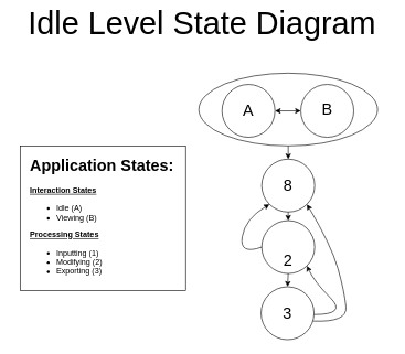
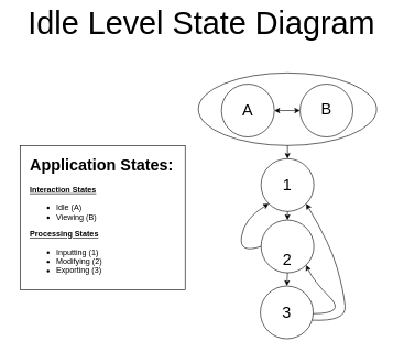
  <mxCell id="0" />
  <mxCell id="1" parent="0" />
  <mxCell id="2" value="" style="ellipse;whiteSpace=wrap;html=1;" vertex="1" parent="1"><mxGeometry x="300" y="110" width="270" height="110" as="geometry" /></mxCell>
  <mxCell id="3" value="" style="rounded=0;whiteSpace=wrap;html=1;" vertex="1" parent="1"><mxGeometry x="30" y="220" width="250" height="219" as="geometry" /></mxCell>
  <mxCell id="4" value="&lt;h1&gt;Application States:&lt;/h1&gt;&lt;p&gt;&lt;b&gt;&lt;u&gt;&lt;span style=&quot;background-color: initial;&quot;&gt;Interaction States&lt;/span&gt;&lt;br&gt;&lt;/u&gt;&lt;/b&gt;&lt;/p&gt;&lt;ul&gt;&lt;li&gt;&lt;span style=&quot;background-color: initial;&quot;&gt;Idle (A)&lt;/span&gt;&lt;br&gt;&lt;/li&gt;&lt;li&gt;&lt;span style=&quot;background-color: initial;&quot;&gt;Viewing&amp;nbsp;&lt;/span&gt;(B)&lt;br&gt;&lt;/li&gt;&lt;/ul&gt;&lt;b&gt;&lt;u&gt;&lt;span style=&quot;background-color: initial;&quot;&gt;Processing States&lt;/span&gt;&lt;br&gt;&lt;/u&gt;&lt;/b&gt;&lt;ul&gt;&lt;li&gt;&lt;span style=&quot;background-color: initial;&quot;&gt;Inputting&amp;nbsp;&lt;/span&gt;(1)&lt;br&gt;&lt;/li&gt;&lt;li&gt;&lt;span style=&quot;background-color: initial;&quot;&gt;Modifying&amp;nbsp;&lt;/span&gt;(2)&lt;br&gt;&lt;/li&gt;&lt;li&gt;Exporting (3)&lt;/li&gt;&lt;/ul&gt;&lt;p&gt;&lt;/p&gt;&lt;p&gt;&lt;br&gt;&lt;/p&gt;" style="text;html=1;strokeColor=none;fillColor=none;spacing=5;spacingTop=-20;whiteSpace=wrap;overflow=hidden;rounded=0;" vertex="1" parent="1"><mxGeometry x="40" y="230" width="230" height="220" as="geometry" /></mxCell>
  <mxCell id="5" value="" style="group" vertex="1" connectable="0" parent="1"><mxGeometry x="454" y="127" width="80" height="80" as="geometry" /></mxCell>
  <mxCell id="6" value="&lt;span style=&quot;color: rgba(0, 0, 0, 0); font-family: monospace; font-size: 0px; text-align: start; text-wrap: nowrap;&quot;&gt;%3CmxGraphModel%3E%3Croot%3E%3CmxCell%20id%3D%220%22%2F%3E%3CmxCell%20id%3D%221%22%20parent%3D%220%22%2F%3E%3CmxCell%20id%3D%222%22%20value%3D%22%26lt%3Bfont%20style%3D%26quot%3Bfont-size%3A%2024px%3B%26quot%3B%26gt%3B1%26lt%3B%2Ffont%26gt%3B%22%20style%3D%22text%3Bhtml%3D1%3BstrokeColor%3Dnone%3BfillColor%3Dnone%3Balign%3Dcenter%3BverticalAlign%3Dmiddle%3BwhiteSpace%3Dwrap%3Brounded%3D0%3B%22%20vertex%3D%221%22%20parent%3D%221%22%3E%3CmxGeometry%20x%3D%2230%22%20y%3D%22-1405%22%20width%3D%2260%22%20height%3D%2230%22%20as%3D%22geometry%22%2F%3E%3C%2FmxCell%3E%3C%2Froot%3E%3C%2FmxGraphModel%3E&lt;/span&gt;" style="ellipse;whiteSpace=wrap;html=1;aspect=fixed;" vertex="1" parent="5"><mxGeometry width="80" height="80" as="geometry" /></mxCell>
  <mxCell id="7" value="&lt;span style=&quot;font-size: 24px;&quot;&gt;B&lt;/span&gt;" style="text;html=1;strokeColor=none;fillColor=none;align=center;verticalAlign=middle;whiteSpace=wrap;rounded=0;" vertex="1" parent="5"><mxGeometry x="10" y="24" width="60" height="30" as="geometry" /></mxCell>
  <mxCell id="8" value="" style="group" vertex="1" connectable="0" parent="1"><mxGeometry x="335" y="127" width="80" height="80" as="geometry" /></mxCell>
  <mxCell id="9" value="&lt;span style=&quot;color: rgba(0, 0, 0, 0); font-family: monospace; font-size: 0px; text-align: start; text-wrap: nowrap;&quot;&gt;%3CmxGraphModel%3E%3Croot%3E%3CmxCell%20id%3D%220%22%2F%3E%3CmxCell%20id%3D%221%22%20parent%3D%220%22%2F%3E%3CmxCell%20id%3D%222%22%20value%3D%22%26lt%3Bfont%20style%3D%26quot%3Bfont-size%3A%2024px%3B%26quot%3B%26gt%3B1%26lt%3B%2Ffont%26gt%3B%22%20style%3D%22text%3Bhtml%3D1%3BstrokeColor%3Dnone%3BfillColor%3Dnone%3Balign%3Dcenter%3BverticalAlign%3Dmiddle%3BwhiteSpace%3Dwrap%3Brounded%3D0%3B%22%20vertex%3D%221%22%20parent%3D%221%22%3E%3CmxGeometry%20x%3D%2230%22%20y%3D%22-1405%22%20width%3D%2260%22%20height%3D%2230%22%20as%3D%22geometry%22%2F%3E%3C%2FmxCell%3E%3C%2Froot%3E%3C%2FmxGraphModel%3E&lt;/span&gt;" style="ellipse;whiteSpace=wrap;html=1;aspect=fixed;" vertex="1" parent="8"><mxGeometry width="80" height="80" as="geometry" /></mxCell>
  <mxCell id="10" value="&lt;span style=&quot;font-size: 24px;&quot;&gt;A&lt;/span&gt;" style="text;html=1;strokeColor=none;fillColor=none;align=center;verticalAlign=middle;whiteSpace=wrap;rounded=0;" vertex="1" parent="8"><mxGeometry x="10" y="25" width="60" height="30" as="geometry" /></mxCell>
  <mxCell id="11" value="" style="group" vertex="1" connectable="0" parent="1"><mxGeometry x="395" y="240" width="80" height="80" as="geometry" /></mxCell>
  <mxCell id="12" value="&lt;span style=&quot;color: rgba(0, 0, 0, 0); font-family: monospace; font-size: 0px; text-align: start; text-wrap: nowrap;&quot;&gt;%3CmxGraphModel%3E%3Croot%3E%3CmxCell%20id%3D%220%22%2F%3E%3CmxCell%20id%3D%221%22%20parent%3D%220%22%2F%3E%3CmxCell%20id%3D%222%22%20value%3D%22%26lt%3Bfont%20style%3D%26quot%3Bfont-size%3A%2024px%3B%26quot%3B%26gt%3B1%26lt%3B%2Ffont%26gt%3B%22%20style%3D%22text%3Bhtml%3D1%3BstrokeColor%3Dnone%3BfillColor%3Dnone%3Balign%3Dcenter%3BverticalAlign%3Dmiddle%3BwhiteSpace%3Dwrap%3Brounded%3D0%3B%22%20vertex%3D%221%22%20parent%3D%221%22%3E%3CmxGeometry%20x%3D%2230%22%20y%3D%22-1405%22%20width%3D%2260%22%20height%3D%2230%22%20as%3D%22geometry%22%2F%3E%3C%2FmxCell%3E%3C%2Froot%3E%3C%2FmxGraphModel%3E&lt;/span&gt;" style="ellipse;whiteSpace=wrap;html=1;aspect=fixed;" vertex="1" parent="11"><mxGeometry width="80" height="80" as="geometry" /></mxCell>
- <mxCell id="13" value="&lt;span style=&quot;font-size: 24px;&quot;&gt;8&lt;/span&gt;" style="text;html=1;strokeColor=none;fillColor=none;align=center;verticalAlign=middle;whiteSpace=wrap;rounded=0;" vertex="1" parent="11"><mxGeometry x="10" y="25" width="60" height="30" as="geometry" /></mxCell>
+ <mxCell id="13" value="&lt;span style=&quot;font-size: 24px;&quot;&gt;1&lt;/span&gt;" style="text;html=1;strokeColor=none;fillColor=none;align=center;verticalAlign=middle;whiteSpace=wrap;rounded=0;" vertex="1" parent="11"><mxGeometry x="10" y="25" width="60" height="30" as="geometry" /></mxCell>
  <mxCell id="14" value="" style="group" vertex="1" connectable="0" parent="1"><mxGeometry x="395" y="333" width="80" height="80" as="geometry" /></mxCell>
  <mxCell id="15" value="&lt;span style=&quot;color: rgba(0, 0, 0, 0); font-family: monospace; font-size: 0px; text-align: start; text-wrap: nowrap;&quot;&gt;%3CmxGraphModel%3E%3Croot%3E%3CmxCell%20id%3D%220%22%2F%3E%3CmxCell%20id%3D%221%22%20parent%3D%220%22%2F%3E%3CmxCell%20id%3D%222%22%20value%3D%22%26lt%3Bfont%20style%3D%26quot%3Bfont-size%3A%2024px%3B%26quot%3B%26gt%3B1%26lt%3B%2Ffont%26gt%3B%22%20style%3D%22text%3Bhtml%3D1%3BstrokeColor%3Dnone%3BfillColor%3Dnone%3Balign%3Dcenter%3BverticalAlign%3Dmiddle%3BwhiteSpace%3Dwrap%3Brounded%3D0%3B%22%20vertex%3D%221%22%20parent%3D%221%22%3E%3CmxGeometry%20x%3D%2230%22%20y%3D%22-1405%22%20width%3D%2260%22%20height%3D%2230%22%20as%3D%22geometry%22%2F%3E%3C%2FmxCell%3E%3C%2Froot%3E%3C%2FmxGraphModel%3E&lt;/span&gt;" style="ellipse;whiteSpace=wrap;html=1;aspect=fixed;" vertex="1" parent="14"><mxGeometry width="80" height="80" as="geometry" /></mxCell>
  <mxCell id="16" value="&lt;span style=&quot;font-size: 24px;&quot;&gt;2&lt;/span&gt;" style="text;html=1;strokeColor=none;fillColor=none;align=center;verticalAlign=middle;whiteSpace=wrap;rounded=0;" vertex="1" parent="14"><mxGeometry x="10" y="45" width="60" height="30" as="geometry" /></mxCell>
  <mxCell id="17" value="" style="group" vertex="1" connectable="0" parent="1"><mxGeometry x="394" y="433" width="80" height="80" as="geometry" /></mxCell>
  <mxCell id="18" value="&lt;span style=&quot;color: rgba(0, 0, 0, 0); font-family: monospace; font-size: 0px; text-align: start; text-wrap: nowrap;&quot;&gt;%3CmxGraphModel%3E%3Croot%3E%3CmxCell%20id%3D%220%22%2F%3E%3CmxCell%20id%3D%221%22%20parent%3D%220%22%2F%3E%3CmxCell%20id%3D%222%22%20value%3D%22%26lt%3Bfont%20style%3D%26quot%3Bfont-size%3A%2024px%3B%26quot%3B%26gt%3B1%26lt%3B%2Ffont%26gt%3B%22%20style%3D%22text%3Bhtml%3D1%3BstrokeColor%3Dnone%3BfillColor%3Dnone%3Balign%3Dcenter%3BverticalAlign%3Dmiddle%3BwhiteSpace%3Dwrap%3Brounded%3D0%3B%22%20vertex%3D%221%22%20parent%3D%221%22%3E%3CmxGeometry%20x%3D%2230%22%20y%3D%22-1405%22%20width%3D%2260%22%20height%3D%2230%22%20as%3D%22geometry%22%2F%3E%3C%2FmxCell%3E%3C%2Froot%3E%3C%2FmxGraphModel%3E&lt;/span&gt;" style="ellipse;whiteSpace=wrap;html=1;aspect=fixed;" vertex="1" parent="17"><mxGeometry width="80" height="80" as="geometry" /></mxCell>
  <mxCell id="19" value="&lt;span style=&quot;font-size: 24px;&quot;&gt;3&lt;/span&gt;" style="text;html=1;strokeColor=none;fillColor=none;align=center;verticalAlign=middle;whiteSpace=wrap;rounded=0;" vertex="1" parent="17"><mxGeometry x="10" y="25" width="60" height="30" as="geometry" /></mxCell>
  <mxCell id="20" value="" style="endArrow=classic;startArrow=classic;html=1;rounded=0;entryX=0;entryY=0.5;entryDx=0;entryDy=0;exitX=1;exitY=0.5;exitDx=0;exitDy=0;" edge="1" parent="1" source="9" target="6"><mxGeometry width="50" height="50" relative="1" as="geometry"><mxPoint x="410" y="167" as="sourcePoint" /><mxPoint x="300" y="247" as="targetPoint" /></mxGeometry></mxCell>
  <mxCell id="21" value="" style="endArrow=classic;html=1;rounded=0;strokeColor=#000000;fontSize=24;entryX=0.5;entryY=0;entryDx=0;entryDy=0;exitX=0.5;exitY=1;exitDx=0;exitDy=0;" edge="1" parent="1" source="2" target="12"><mxGeometry width="50" height="50" relative="1" as="geometry"><mxPoint x="9" y="521" as="sourcePoint" /><mxPoint x="79" y="521" as="targetPoint" /></mxGeometry></mxCell>
  <mxCell id="22" value="" style="endArrow=classic;html=1;rounded=0;strokeColor=#000000;fontSize=24;entryX=0.5;entryY=0;entryDx=0;entryDy=0;exitX=0.5;exitY=1;exitDx=0;exitDy=0;" edge="1" parent="1" source="12" target="15"><mxGeometry width="50" height="50" relative="1" as="geometry"><mxPoint x="445" y="230" as="sourcePoint" /><mxPoint x="445" y="250" as="targetPoint" /></mxGeometry></mxCell>
  <mxCell id="23" value="" style="endArrow=classic;html=1;rounded=0;strokeColor=#000000;fontSize=24;entryX=0.5;entryY=0;entryDx=0;entryDy=0;exitX=0.5;exitY=1;exitDx=0;exitDy=0;" edge="1" parent="1" source="15" target="18"><mxGeometry width="50" height="50" relative="1" as="geometry"><mxPoint x="455" y="240" as="sourcePoint" /><mxPoint x="455" y="260" as="targetPoint" /></mxGeometry></mxCell>
  <mxCell id="24" value="" style="curved=1;endArrow=classic;html=1;rounded=0;entryX=1;entryY=1;entryDx=0;entryDy=0;" edge="1" parent="1" target="15"><mxGeometry width="50" height="50" relative="1" as="geometry"><mxPoint x="474" y="475" as="sourcePoint" /><mxPoint x="524" y="425" as="targetPoint" /><Array as="points"><mxPoint x="524" y="475" /><mxPoint x="474" y="425" /></Array></mxGeometry></mxCell>
  <mxCell id="25" value="" style="curved=1;endArrow=classic;html=1;rounded=0;entryX=1;entryY=1;entryDx=0;entryDy=0;exitX=0.983;exitY=0.648;exitDx=0;exitDy=0;exitPerimeter=0;" edge="1" parent="1" source="18" target="12"><mxGeometry width="50" height="50" relative="1" as="geometry"><mxPoint x="474.5" y="487" as="sourcePoint" /><mxPoint x="463.5" y="413" as="targetPoint" /><Array as="points"><mxPoint x="524.5" y="487" /><mxPoint x="520" y="440" /><mxPoint x="500" y="370" /></Array></mxGeometry></mxCell>
  <mxCell id="26" value="" style="curved=1;endArrow=classic;html=1;rounded=0;entryX=0;entryY=1;entryDx=0;entryDy=0;exitX=0;exitY=0.5;exitDx=0;exitDy=0;" edge="1" parent="1" source="15" target="12"><mxGeometry width="50" height="50" relative="1" as="geometry"><mxPoint x="311" y="385" as="sourcePoint" /><mxPoint x="300" y="311" as="targetPoint" /><Array as="points"><mxPoint x="361" y="385" /><mxPoint x="370" y="330" /></Array></mxGeometry></mxCell>
  <mxCell id="27" value="&lt;font style=&quot;font-size: 48px;&quot;&gt;Idle Level State Diagram&lt;/font&gt;" style="text;html=1;align=center;verticalAlign=middle;whiteSpace=wrap;rounded=0;" vertex="1" parent="1"><mxGeometry x="20" y="20" width="570" height="30" as="geometry" /></mxCell>
